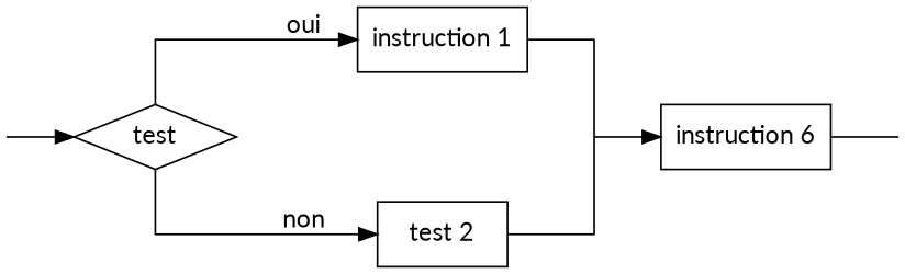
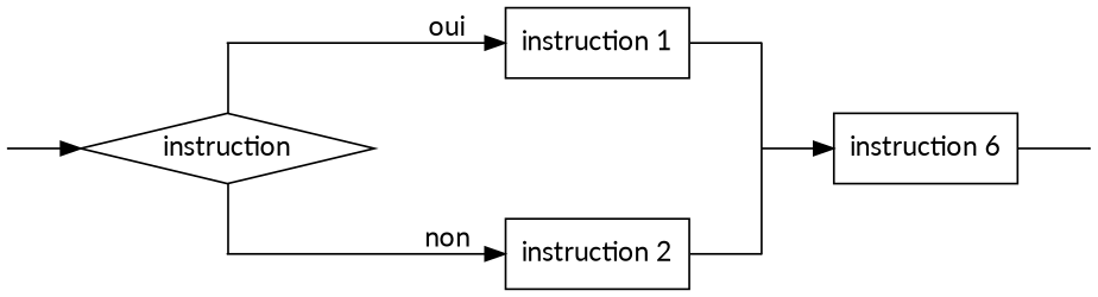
  digraph {
    fontname=Lato
    rankdir=LR
    splines=ortho
    node [fontname=Lato group=g1 shape=point]
    edge [arrowhead=none fontname=Lato minlen=1]
-   n1 [label=test shape=diamond width=1.25]
+   n1 [label=instruction shape=diamond width=1.25]
    d4 [group=g2 width=0]
    d5 [group=g3 width=0]
    n4 [group=g2 label="instruction 1" shape=box width=1]
-   n5 [group=g3 label="test 2" shape=box width=1]
+   n5 [group=g3 label="instruction 2" shape=box width=1]
    d2 [width=0]
    d6 [group=g2 width=0]
    d7 [group=g3 width=0]
    n9 [label="instruction 6" shape=box width=1]
    d3 [width=0]
    d1 [width=0]
    subgraph sub_1 {
      rank=same
      n1
      d4
      d5
    }
    subgraph sub_2 {
      rank=same
      n4
      n5
    }
    subgraph sub_3 {
      rank=same
      d2
      d6
      d7
    }
    n1 -> d5
    d4 -> n1
    d4 -> n4 [label="  oui" arrowhead=""]
    d5 -> n5 [label="  non" arrowhead=""]
    n4 -> d6
    n5 -> d7
    d2 -> d7
    d2 -> n9 [arrowhead=""]
    d6 -> d2
    n9 -> d3
    d1 -> n1 [arrowhead=""]
  }
